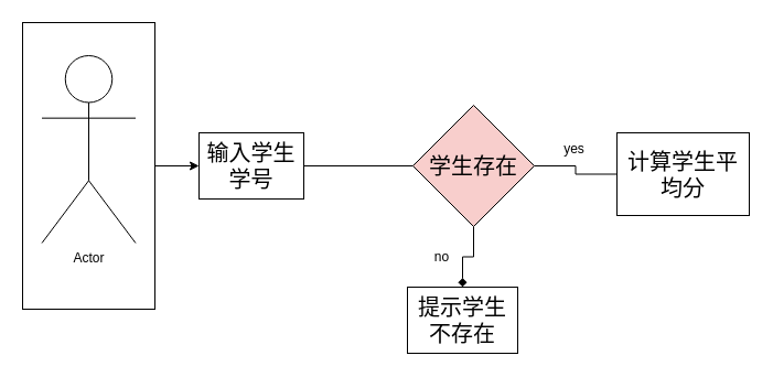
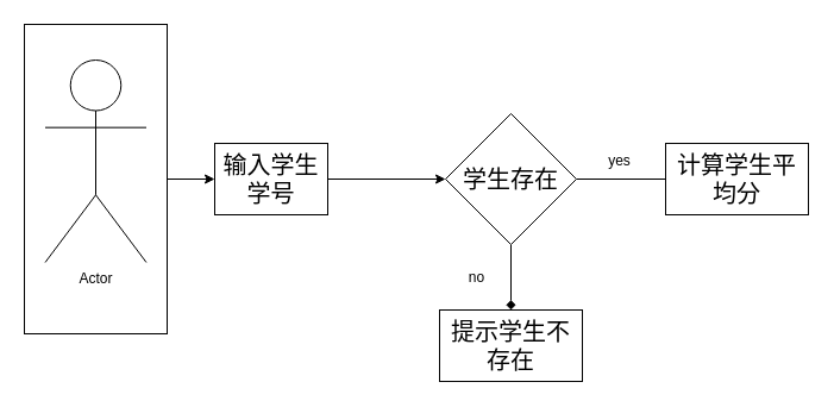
  <mxCell id="0" />
  <mxCell id="1" parent="0" />
  <mxCell id="2" value="" style="edgeStyle=orthogonalEdgeStyle;rounded=0;orthogonalLoop=1;jettySize=auto;html=1;" edge="1" parent="1" source="3" target="6"><mxGeometry relative="1" as="geometry" /></mxCell>
  <mxCell id="3" value="" style="rounded=0;whiteSpace=wrap;html=1;" vertex="1" parent="1"><mxGeometry x="20" y="20" width="120" height="260" as="geometry" /></mxCell>
  <mxCell id="4" value="Actor" style="shape=umlActor;verticalLabelPosition=bottom;verticalAlign=top;html=1;outlineConnect=0;" vertex="1" parent="1"><mxGeometry x="37.5" y="50" width="85" height="170" as="geometry" /></mxCell>
- <mxCell id="5" value="" style="edgeStyle=orthogonalEdgeStyle;rounded=0;orthogonalLoop=1;jettySize=auto;html=1;endArrow=none;" edge="1" parent="1" source="6" target="9"><mxGeometry relative="1" as="geometry" /></mxCell>
+ <mxCell id="5" value="" style="edgeStyle=orthogonalEdgeStyle;rounded=0;orthogonalLoop=1;jettySize=auto;html=1;" edge="1" parent="1" source="6" target="9"><mxGeometry relative="1" as="geometry" /></mxCell>
  <mxCell id="6" value="&lt;font style=&quot;font-size: 20px;&quot;&gt;输入学生学号&lt;/font&gt;" style="whiteSpace=wrap;html=1;rounded=0;" vertex="1" parent="1"><mxGeometry x="180" y="120" width="95" height="60" as="geometry" /></mxCell>
  <mxCell id="7" value="" style="edgeStyle=orthogonalEdgeStyle;rounded=0;orthogonalLoop=1;jettySize=auto;html=1;endArrow=diamond;" edge="1" parent="1" source="9" target="10"><mxGeometry relative="1" as="geometry" /></mxCell>
  <mxCell id="8" value="" style="edgeStyle=orthogonalEdgeStyle;rounded=0;orthogonalLoop=1;jettySize=auto;html=1;endArrow=none;" edge="1" parent="1" source="9" target="12"><mxGeometry relative="1" as="geometry" /></mxCell>
- <mxCell id="9" value="学生存在" style="rhombus;whiteSpace=wrap;html=1;rounded=0;fontSize=20;fillColor=#f8cecc;" vertex="1" parent="1"><mxGeometry x="374" y="95" width="110" height="110" as="geometry" /></mxCell>
- <mxCell id="10" value="提示学生不存在" style="whiteSpace=wrap;html=1;fontSize=20;rounded=0;" vertex="1" parent="1"><mxGeometry x="369" y="260" width="100" height="60" as="geometry" /></mxCell>
+ <mxCell id="9" value="学生存在" style="rhombus;whiteSpace=wrap;html=1;rounded=0;fontSize=20;" vertex="1" parent="1"><mxGeometry x="374" y="95" width="110" height="110" as="geometry" /></mxCell>
+ <mxCell id="10" value="提示学生不存在" style="whiteSpace=wrap;html=1;fontSize=20;rounded=0;" vertex="1" parent="1"><mxGeometry x="369" y="260" width="120" height="60" as="geometry" /></mxCell>
  <mxCell id="11" value="no" style="text;html=1;align=center;verticalAlign=middle;resizable=0;points=[];autosize=1;strokeColor=none;fillColor=none;" vertex="1" parent="1"><mxGeometry x="380" y="218" width="40" height="30" as="geometry" /></mxCell>
- <mxCell id="12" value="计算学生平均分" style="whiteSpace=wrap;html=1;fontSize=20;rounded=0;" vertex="1" parent="1"><mxGeometry x="559" y="120" width="120" height="75" as="geometry" /></mxCell>
+ <mxCell id="12" value="计算学生平均分" style="whiteSpace=wrap;html=1;fontSize=20;rounded=0;" vertex="1" parent="1"><mxGeometry x="559" y="120" width="120" height="60" as="geometry" /></mxCell>
  <mxCell id="13" value="yes" style="text;html=1;align=center;verticalAlign=middle;resizable=0;points=[];autosize=1;strokeColor=none;fillColor=none;" vertex="1" parent="1"><mxGeometry x="500" y="120" width="40" height="30" as="geometry" /></mxCell>
